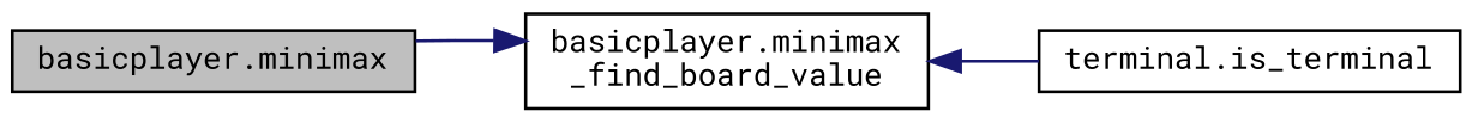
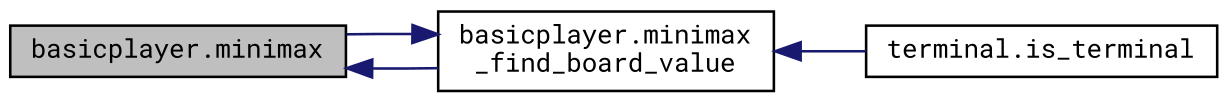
  digraph {
    fontname="Roboto Mono"
    rankdir=LR
    node [color=black fillcolor=white fontname="Roboto Mono" fontsize=10 shape=record style=filled]
    edge [color=midnightblue dir=back fontname="Roboto Mono" fontsize=10 labelfontname=Helvetica labelfontsize=10 style=solid]
    n1 [fillcolor=grey75 fontcolor=black height=0.2 label="basicplayer.minimax" width=0.4]
    n2 [height=0.2 label="basicplayer.minimax\l_find_board_value" width=0.4]
    n3 [height=0.2 label="terminal.is_terminal" width=0.4]
+   n1 -> n2
    n2 -> n1
    n2 -> n3
  }
